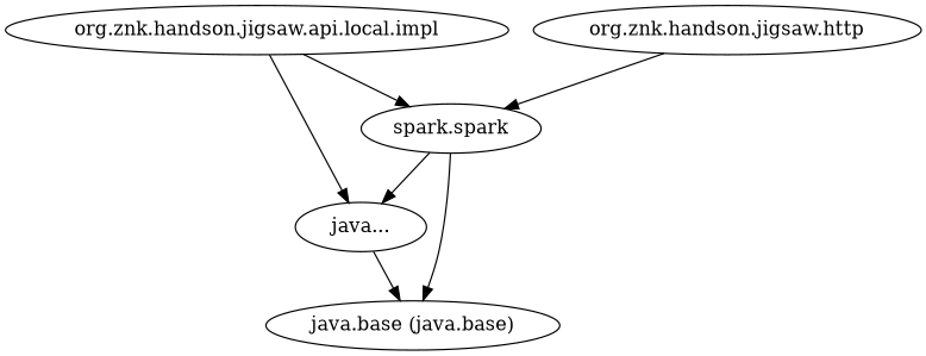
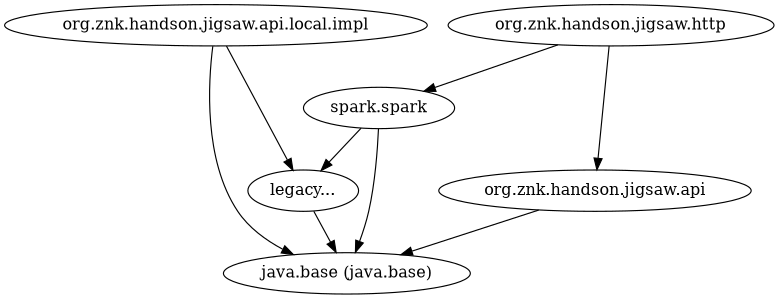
  digraph {
    n1 [label="spark.spark"]
    "java.base (java.base)"
-   "legacy..." [label="java..."]
+   "legacy..."
    "org.znk.handson.jigsaw.api.local.impl"
+   "org.znk.handson.jigsaw.api"
    "org.znk.handson.jigsaw.http"
    n1 -> "java.base (java.base)"
    n1 -> "legacy..."
    "legacy..." -> "java.base (java.base)"
-   "org.znk.handson.jigsaw.api.local.impl" -> n1
+   "org.znk.handson.jigsaw.api.local.impl" -> "java.base (java.base)"
    "org.znk.handson.jigsaw.api.local.impl" -> "legacy..."
+   "org.znk.handson.jigsaw.api" -> "java.base (java.base)"
    "org.znk.handson.jigsaw.http" -> n1
+   "org.znk.handson.jigsaw.http" -> "org.znk.handson.jigsaw.api"
  }
